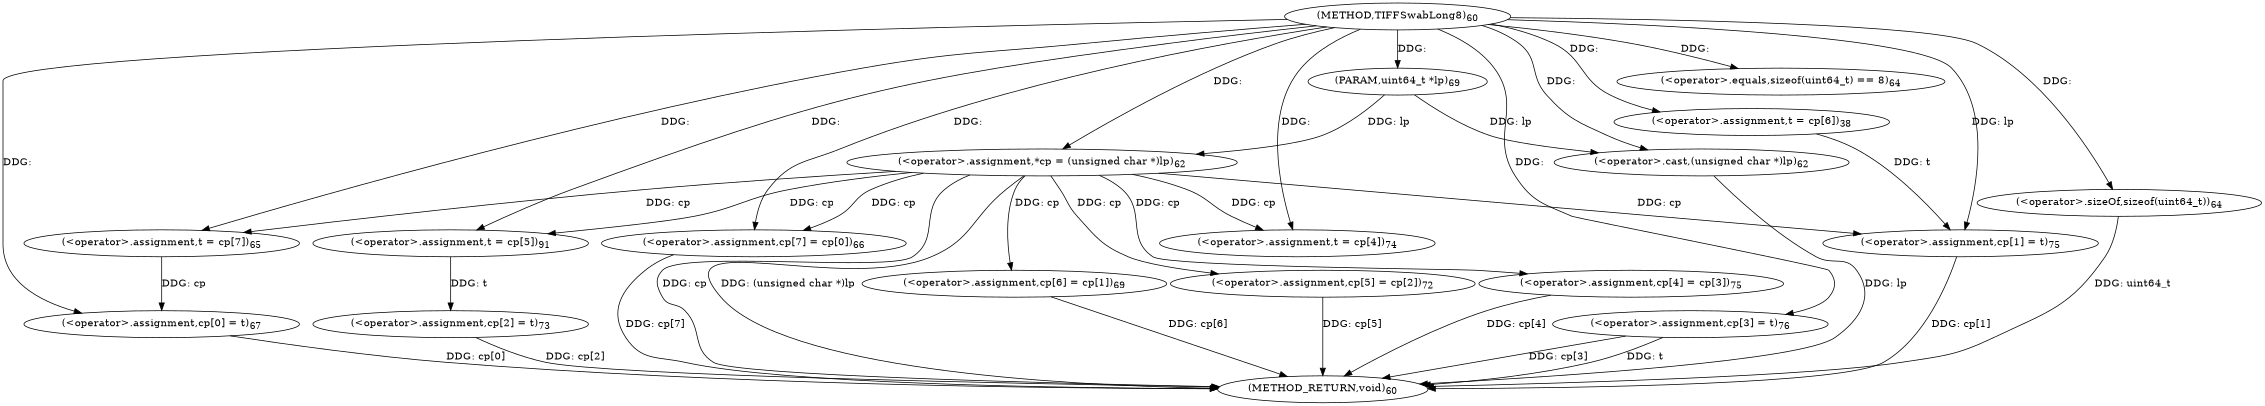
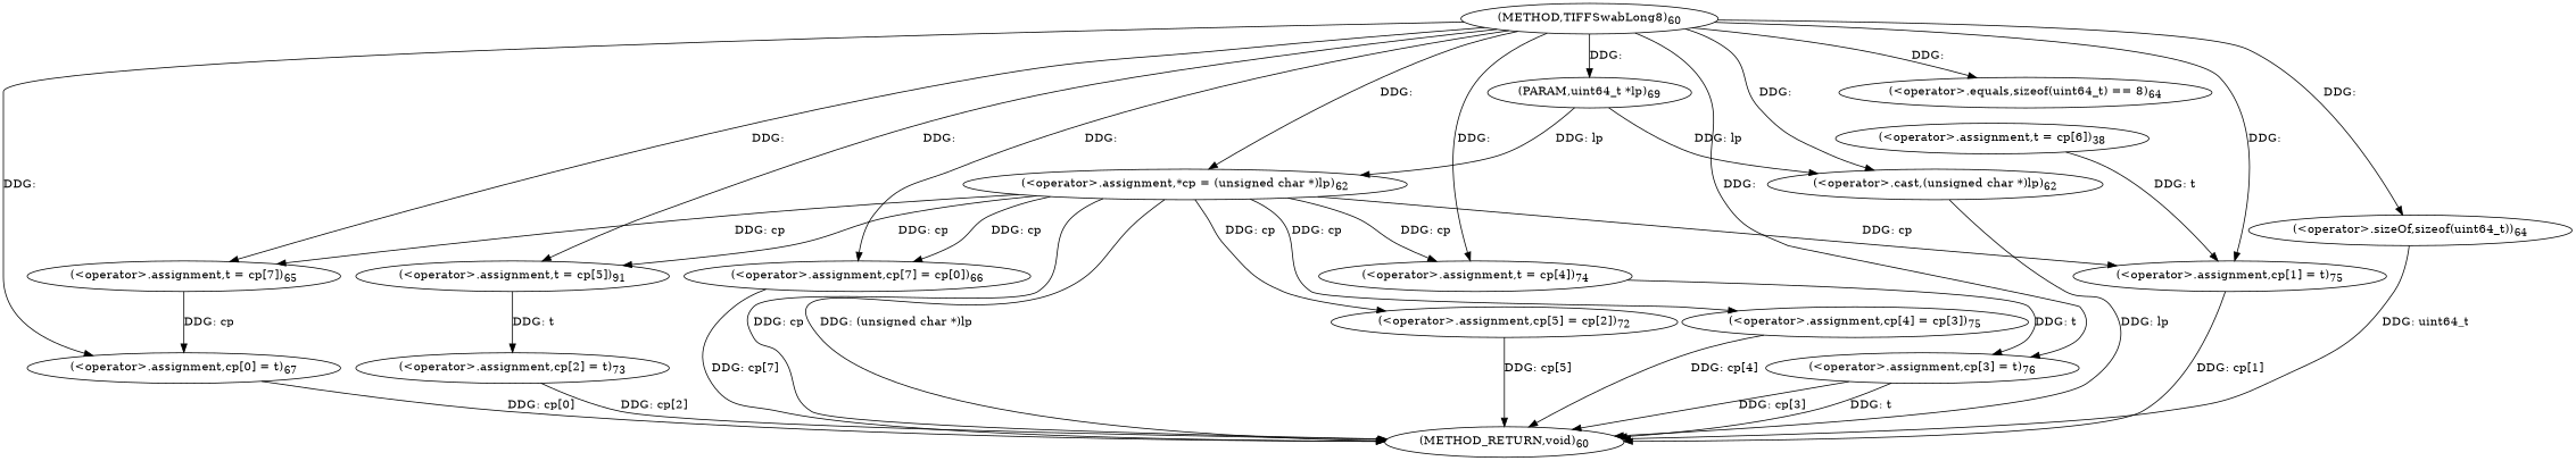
  digraph {
    n1 [label=<(METHOD,TIFFSwabLong8)<SUB>60</SUB>>]
    n2 [label=<(PARAM,uint64_t *lp)<SUB>69</SUB>>]
    n3 [label=<(&lt;operator&gt;.assignment,*cp = (unsigned char *)lp)<SUB>62</SUB>>]
    n4 [label=<(&lt;operator&gt;.assignment,t = cp[7])<SUB>65</SUB>>]
    n5 [label=<(&lt;operator&gt;.assignment,cp[0] = t)<SUB>67</SUB>>]
    n6 [label=<(&lt;operator&gt;.assignment,t = cp[6])<SUB>38</SUB>>]
    n7 [label=<(&lt;operator&gt;.assignment,cp[1] = t)<SUB>75</SUB>>]
    n8 [label=<(&lt;operator&gt;.assignment,t = cp[5])<SUB>91</SUB>>]
    n9 [label=<(&lt;operator&gt;.assignment,t = cp[4])<SUB>74</SUB>>]
    n10 [label=<(&lt;operator&gt;.assignment,cp[3] = t)<SUB>76</SUB>>]
    n11 [label=<(&lt;operator&gt;.cast,(unsigned char *)lp)<SUB>62</SUB>>]
    n12 [label=<(&lt;operator&gt;.equals,sizeof(uint64_t) == 8)<SUB>64</SUB>>]
    n13 [label=<(&lt;operator&gt;.sizeOf,sizeof(uint64_t))<SUB>64</SUB>>]
    n14 [label=<(&lt;operator&gt;.assignment,cp[7] = cp[0])<SUB>66</SUB>>]
    n15 [label=<(METHOD_RETURN,void)<SUB>60</SUB>>]
-   n16 [label=<(&lt;operator&gt;.assignment,cp[6] = cp[1])<SUB>69</SUB>>]
    n17 [label=<(&lt;operator&gt;.assignment,cp[5] = cp[2])<SUB>72</SUB>>]
    n18 [label=<(&lt;operator&gt;.assignment,cp[4] = cp[3])<SUB>75</SUB>>]
    n19 [label=<(&lt;operator&gt;.assignment,cp[2] = t)<SUB>73</SUB>>]
    n1 -> n2 [label="DDG: "]
    n1 -> n3 [label="DDG: "]
    n1 -> n4 [label="DDG: "]
    n1 -> n5 [label="DDG: "]
-   n1 -> n6 [label="DDG: "]
-   n1 -> n7 [label="DDG: lp"]
+   n1 -> n7 [label="DDG: "]
    n1 -> n8 [label="DDG: "]
    n1 -> n9 [label="DDG: "]
    n1 -> n10 [label="DDG: "]
    n1 -> n11 [label="DDG: "]
    n1 -> n12 [label="DDG: "]
    n1 -> n13 [label="DDG: "]
    n1 -> n14 [label="DDG: "]
    n2 -> n3 [label="DDG: lp"]
    n2 -> n11 [label="DDG: lp"]
    n3 -> n4 [label="DDG: cp"]
    n3 -> n7 [label="DDG: cp"]
    n3 -> n8 [label="DDG: cp"]
    n3 -> n9 [label="DDG: cp"]
    n3 -> n14 [label="DDG: cp"]
    n3 -> n15 [label="DDG: cp"]
    n3 -> n15 [label="DDG: (unsigned char *)lp"]
-   n3 -> n16 [label="DDG: cp"]
    n3 -> n17 [label="DDG: cp"]
    n3 -> n18 [label="DDG: cp"]
    n4 -> n5 [label="DDG: cp"]
    n5 -> n15 [label="DDG: cp[0]"]
    n6 -> n7 [label="DDG: t"]
    n7 -> n15 [label="DDG: cp[1]"]
    n8 -> n19 [label="DDG: t"]
+   n9 -> n10 [label="DDG: t"]
    n10 -> n15 [label="DDG: cp[3]"]
    n10 -> n15 [label="DDG: t"]
    n11 -> n15 [label="DDG: lp"]
    n13 -> n15 [label="DDG: uint64_t"]
    n14 -> n15 [label="DDG: cp[7]"]
-   n16 -> n15 [label="DDG: cp[6]"]
    n17 -> n15 [label="DDG: cp[5]"]
    n18 -> n15 [label="DDG: cp[4]"]
    n19 -> n15 [label="DDG: cp[2]"]
  }
